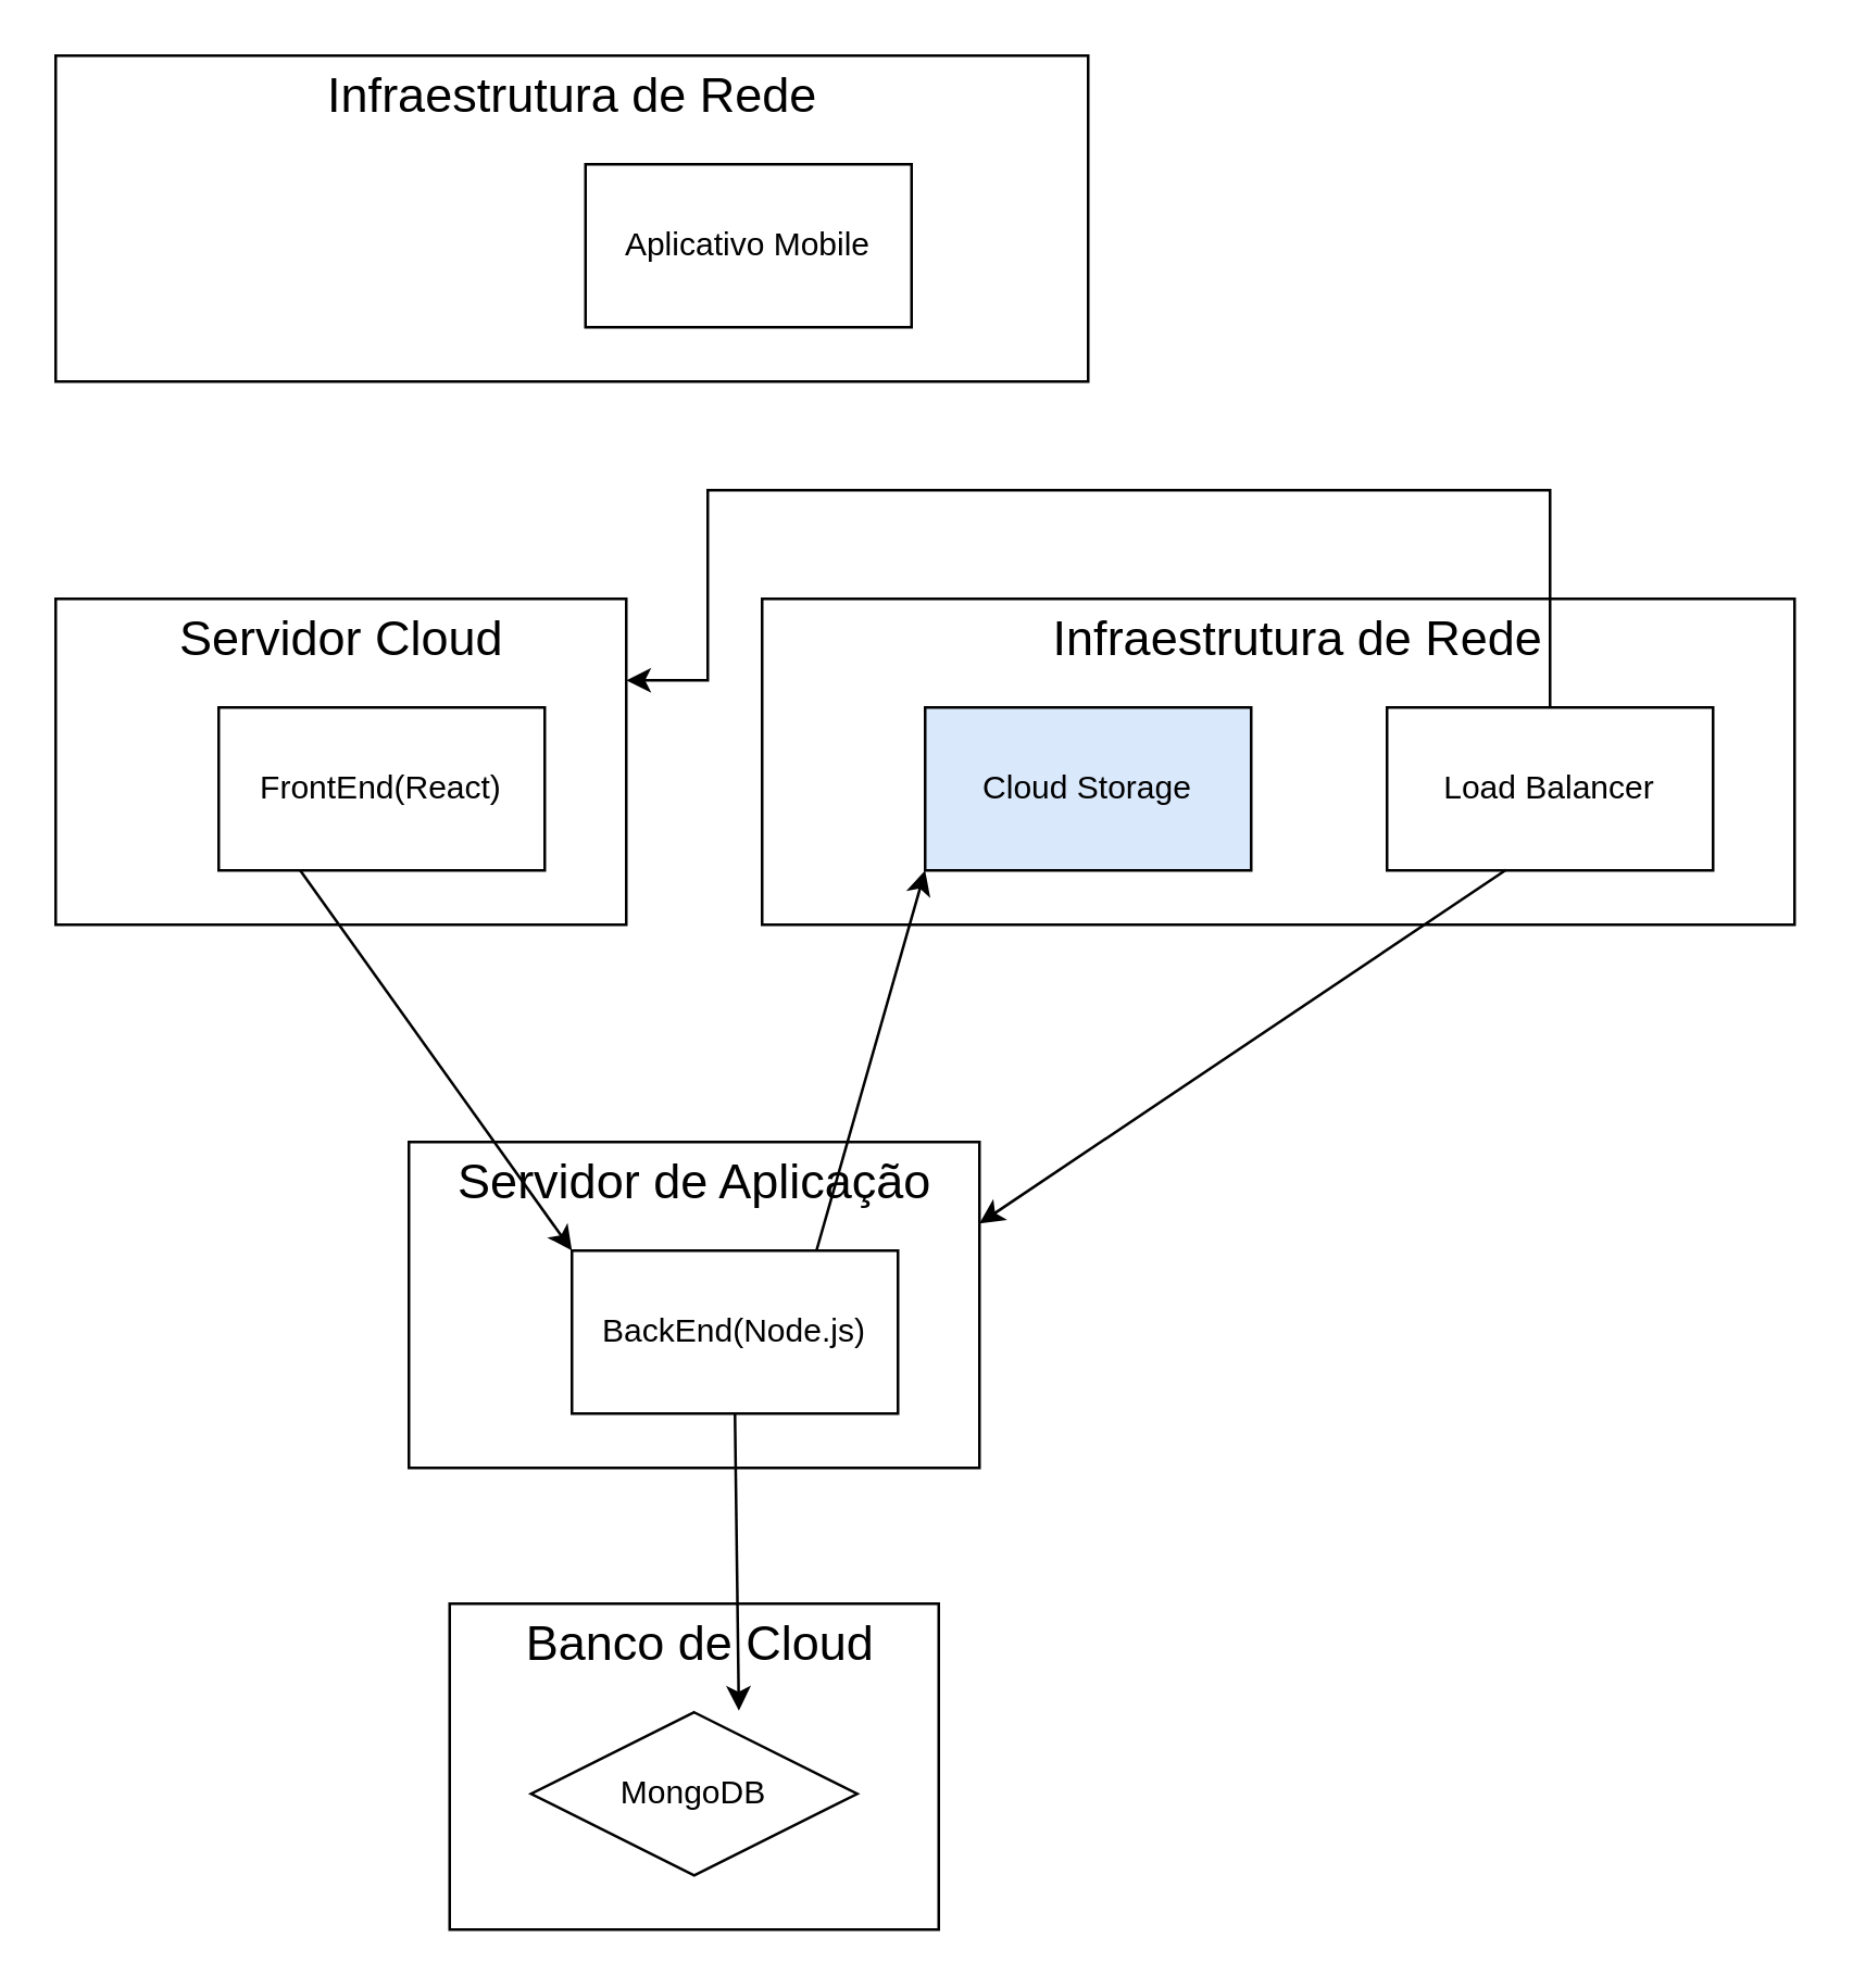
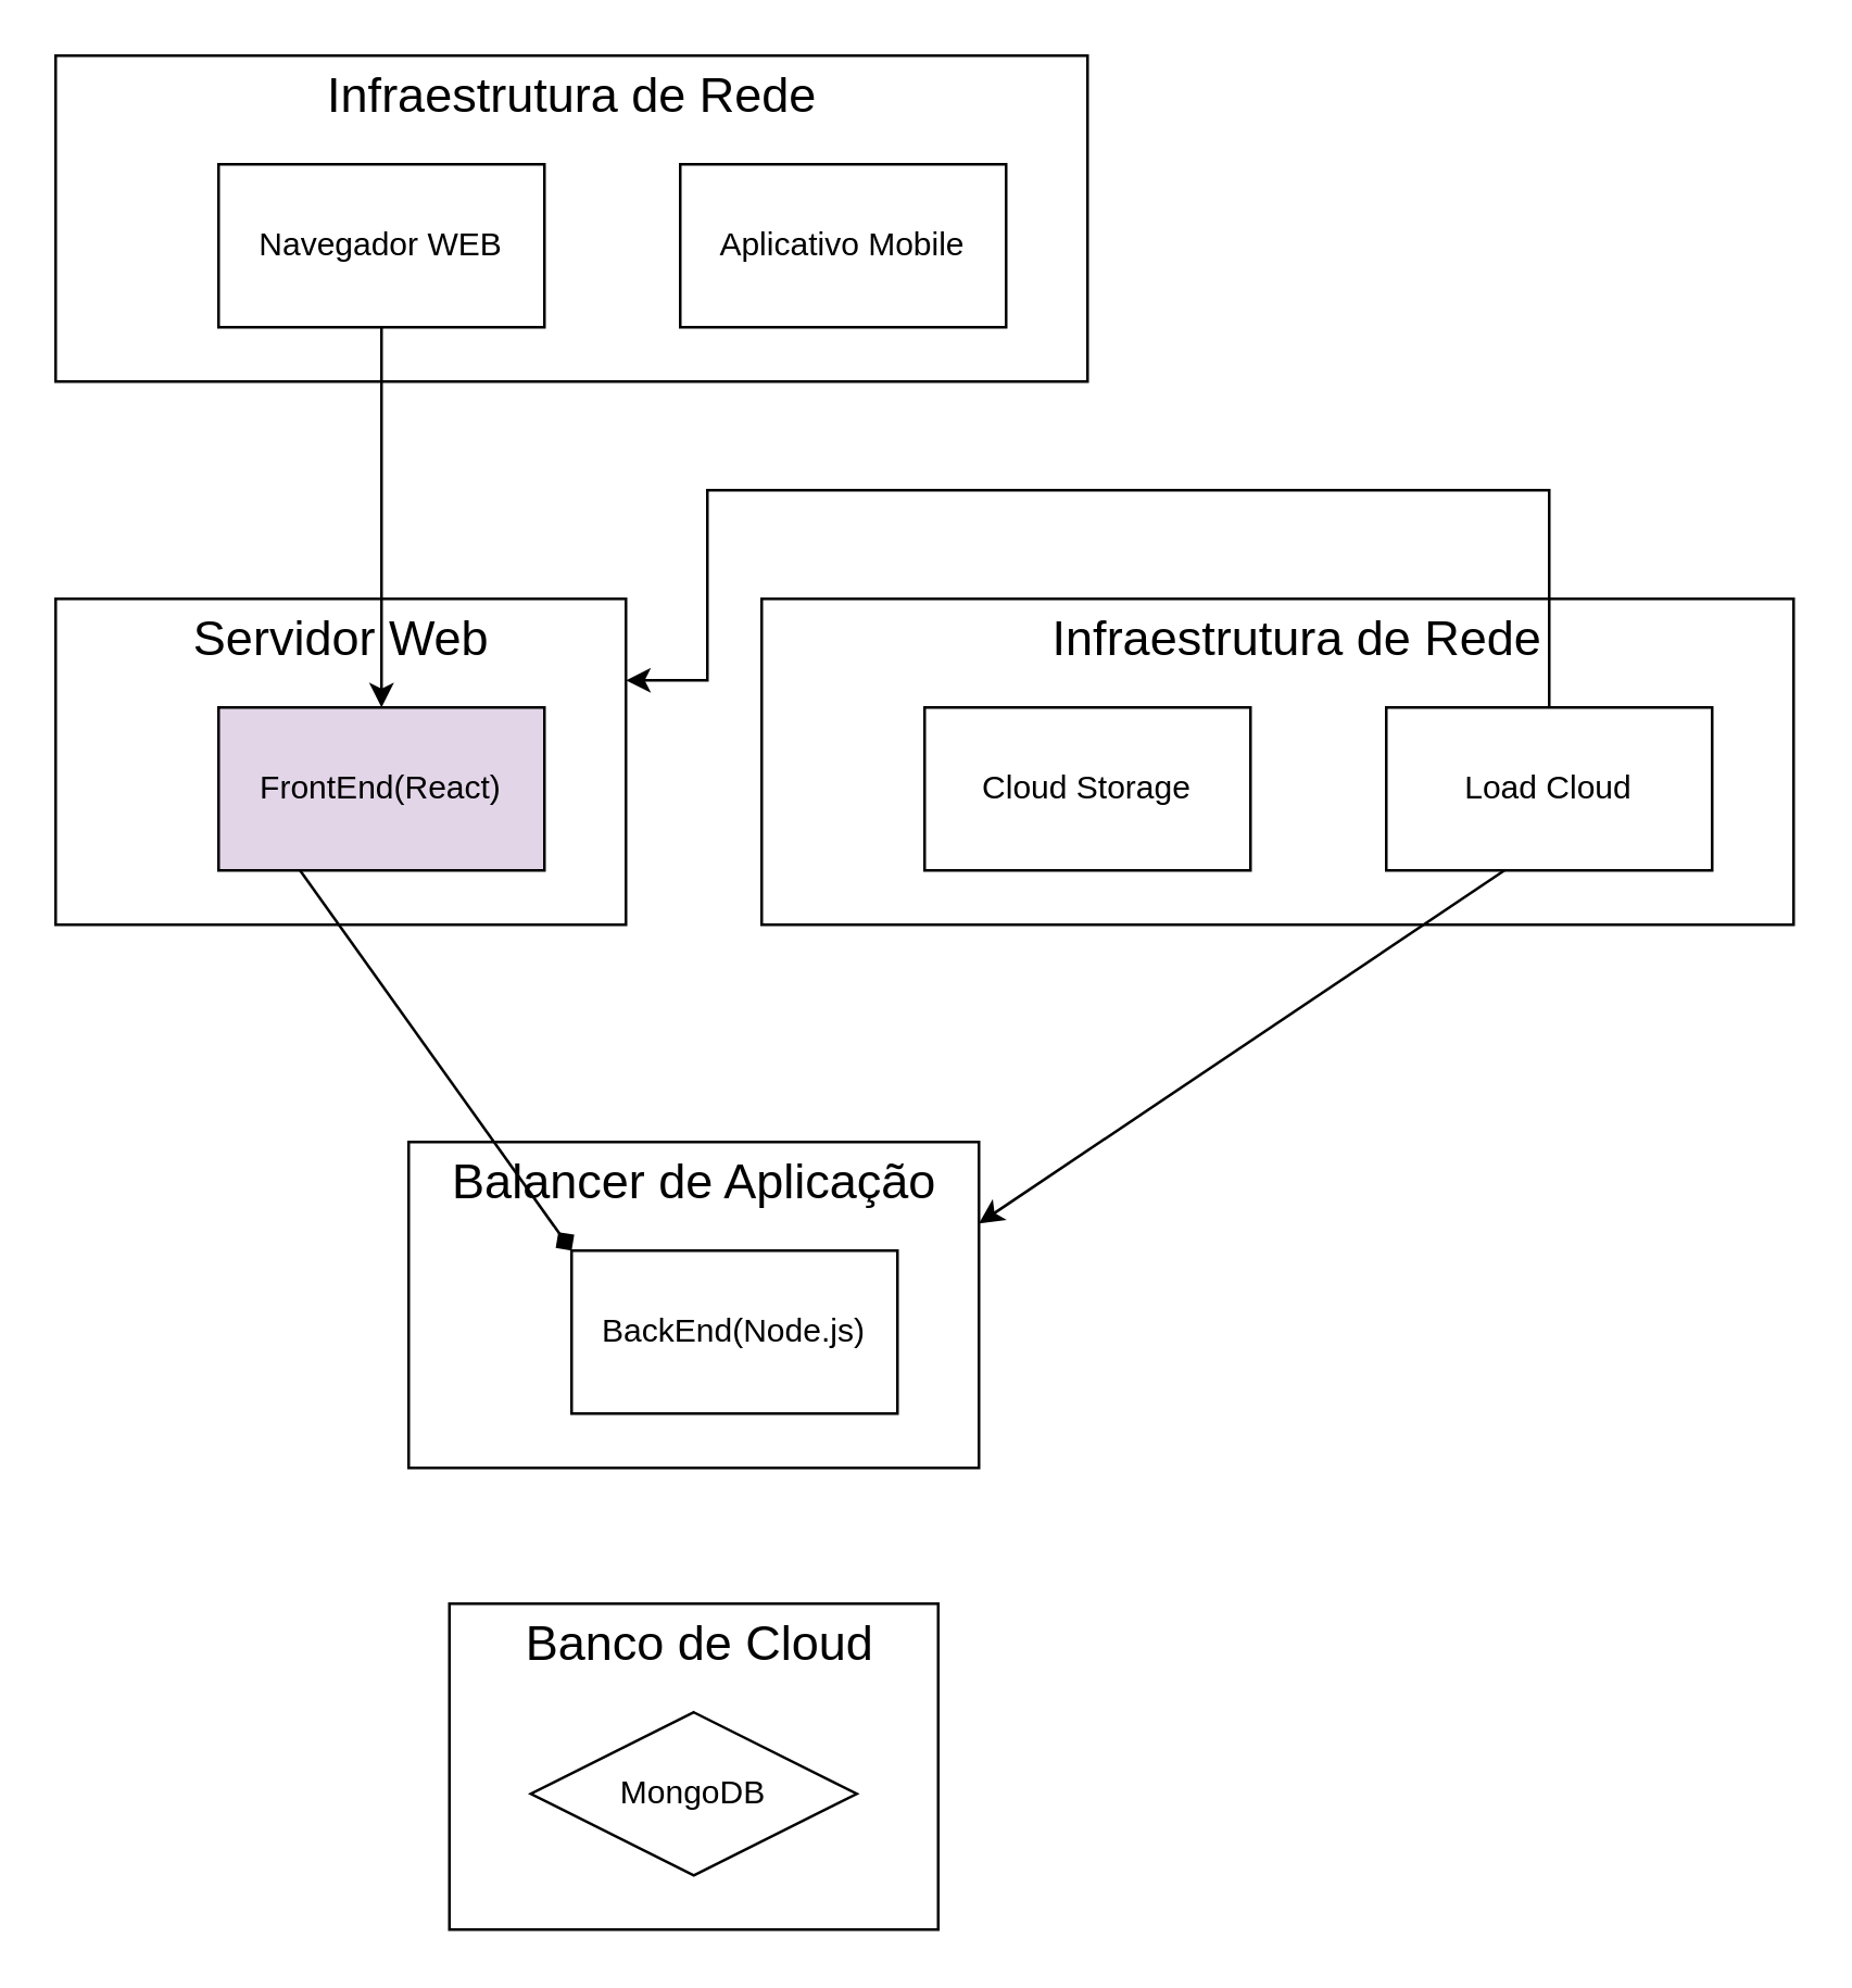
  <mxCell id="0" />
  <mxCell id="1" parent="0" />
  <mxCell id="2" value="" style="rounded=0;whiteSpace=wrap;html=1;" vertex="1" parent="1"><mxGeometry x="20" y="20" width="380" height="120" as="geometry" /></mxCell>
- <mxCell id="4" value="Aplicativo Mobile" style="rounded=0;whiteSpace=wrap;html=1;" vertex="1" parent="1"><mxGeometry x="215" y="60" width="120" height="60" as="geometry" /></mxCell>
+ <mxCell id="3" value="Navegador WEB" style="rounded=0;whiteSpace=wrap;html=1;" vertex="1" parent="1"><mxGeometry x="80" y="60" width="120" height="60" as="geometry" /></mxCell>
+ <mxCell id="4" value="Aplicativo Mobile" style="rounded=0;whiteSpace=wrap;html=1;" vertex="1" parent="1"><mxGeometry x="250" y="60" width="120" height="60" as="geometry" /></mxCell>
  <mxCell id="5" value="" style="rounded=0;whiteSpace=wrap;html=1;align=center;" vertex="1" parent="1"><mxGeometry x="280" y="220" width="380" height="120" as="geometry" /></mxCell>
- <mxCell id="6" value="Cloud Storage" style="rounded=0;whiteSpace=wrap;html=1;fillColor=#dae8fc;" vertex="1" parent="1"><mxGeometry x="340" y="260" width="120" height="60" as="geometry" /></mxCell>
- <mxCell id="7" value="Load Balancer" style="rounded=0;whiteSpace=wrap;html=1;" vertex="1" parent="1"><mxGeometry x="510" y="260" width="120" height="60" as="geometry" /></mxCell>
+ <mxCell id="6" value="Cloud Storage" style="rounded=0;whiteSpace=wrap;html=1;" vertex="1" parent="1"><mxGeometry x="340" y="260" width="120" height="60" as="geometry" /></mxCell>
+ <mxCell id="7" value="Load Cloud" style="rounded=0;whiteSpace=wrap;html=1;" vertex="1" parent="1"><mxGeometry x="510" y="260" width="120" height="60" as="geometry" /></mxCell>
  <mxCell id="8" value="" style="rounded=0;whiteSpace=wrap;html=1;" vertex="1" parent="1"><mxGeometry x="20" y="220" width="210" height="120" as="geometry" /></mxCell>
- <mxCell id="9" value="FrontEnd(React)" style="rounded=0;whiteSpace=wrap;html=1;" vertex="1" parent="1"><mxGeometry x="80" y="260" width="120" height="60" as="geometry" /></mxCell>
+ <mxCell id="9" value="FrontEnd(React)" style="rounded=0;whiteSpace=wrap;html=1;fillColor=#e1d5e7;" vertex="1" parent="1"><mxGeometry x="80" y="260" width="120" height="60" as="geometry" /></mxCell>
  <mxCell id="10" value="" style="rounded=0;whiteSpace=wrap;html=1;" vertex="1" parent="1"><mxGeometry x="150" y="420" width="210" height="120" as="geometry" /></mxCell>
  <mxCell id="11" value="BackEnd(Node.js)" style="rounded=0;whiteSpace=wrap;html=1;" vertex="1" parent="1"><mxGeometry x="210" y="460" width="120" height="60" as="geometry" /></mxCell>
  <mxCell id="12" value="" style="rounded=0;whiteSpace=wrap;html=1;" vertex="1" parent="1"><mxGeometry x="165" y="590" width="180" height="120" as="geometry" /></mxCell>
  <mxCell id="13" value="MongoDB" style="rhombus;whiteSpace=wrap;html=1;" vertex="1" parent="1"><mxGeometry x="195" y="630" width="120" height="60" as="geometry" /></mxCell>
  <mxCell id="14" value="&lt;font style=&quot;font-size: 18px;&quot;&gt;Infraestrutura de Rede&lt;/font&gt;" style="text;html=1;align=center;verticalAlign=middle;whiteSpace=wrap;rounded=0;" vertex="1" parent="1"><mxGeometry x="385" y="220" width="185" height="30" as="geometry" /></mxCell>
  <mxCell id="15" value="&lt;font style=&quot;font-size: 18px;&quot;&gt;Infraestrutura de Rede&lt;/font&gt;" style="text;html=1;align=center;verticalAlign=middle;whiteSpace=wrap;rounded=0;" vertex="1" parent="1"><mxGeometry x="117.5" y="20" width="185" height="30" as="geometry" /></mxCell>
- <mxCell id="16" value="&lt;font style=&quot;font-size: 18px;&quot;&gt;Servidor Cloud&lt;/font&gt;" style="text;html=1;align=center;verticalAlign=middle;whiteSpace=wrap;rounded=0;" vertex="1" parent="1"><mxGeometry x="32.5" y="220" width="185" height="30" as="geometry" /></mxCell>
- <mxCell id="17" value="&lt;font style=&quot;font-size: 18px;&quot;&gt;Servidor de Aplicação&lt;/font&gt;" style="text;html=1;align=center;verticalAlign=middle;whiteSpace=wrap;rounded=0;" vertex="1" parent="1"><mxGeometry x="162.5" y="420" width="185" height="30" as="geometry" /></mxCell>
+ <mxCell id="16" value="&lt;font style=&quot;font-size: 18px;&quot;&gt;Servidor Web&lt;/font&gt;" style="text;html=1;align=center;verticalAlign=middle;whiteSpace=wrap;rounded=0;" vertex="1" parent="1"><mxGeometry x="32.5" y="220" width="185" height="30" as="geometry" /></mxCell>
+ <mxCell id="17" value="&lt;font style=&quot;font-size: 18px;&quot;&gt;Balancer de Aplicação&lt;/font&gt;" style="text;html=1;align=center;verticalAlign=middle;whiteSpace=wrap;rounded=0;" vertex="1" parent="1"><mxGeometry x="162.5" y="420" width="185" height="30" as="geometry" /></mxCell>
  <mxCell id="18" value="&lt;font style=&quot;font-size: 18px;&quot;&gt;Banco de Cloud&lt;/font&gt;" style="text;html=1;align=center;verticalAlign=middle;whiteSpace=wrap;rounded=0;" vertex="1" parent="1"><mxGeometry x="165" y="590" width="185" height="30" as="geometry" /></mxCell>
- <mxCell id="19" value="" style="endArrow=classic;html=1;rounded=0;exitX=0.5;exitY=1;exitDx=0;exitDy=0;entryX=0.637;entryY=-0.01;entryDx=0;entryDy=0;entryPerimeter=0;" edge="1" parent="1" source="11" target="13"><mxGeometry width="50" height="50" relative="1" as="geometry"><mxPoint x="330" y="520" as="sourcePoint" /><mxPoint x="380" y="470" as="targetPoint" /></mxGeometry></mxCell>
- <mxCell id="20" value="" style="endArrow=classic;html=1;rounded=0;exitX=0.75;exitY=0;exitDx=0;exitDy=0;entryX=0;entryY=1;entryDx=0;entryDy=0;" edge="1" parent="1" source="11" target="6"><mxGeometry width="50" height="50" relative="1" as="geometry"><mxPoint x="280" y="510" as="sourcePoint" /><mxPoint x="281" y="619" as="targetPoint" /><Array as="points" /></mxGeometry></mxCell>
  <mxCell id="21" value="" style="endArrow=classic;html=1;rounded=0;exitX=0.365;exitY=0.997;exitDx=0;exitDy=0;entryX=1;entryY=0.25;entryDx=0;entryDy=0;exitPerimeter=0;" edge="1" parent="1" source="7" target="10"><mxGeometry width="50" height="50" relative="1" as="geometry"><mxPoint x="310" y="450" as="sourcePoint" /><mxPoint x="350" y="330" as="targetPoint" /><Array as="points" /></mxGeometry></mxCell>
- <mxCell id="22" value="" style="endArrow=classic;html=1;rounded=0;exitX=0.25;exitY=1;exitDx=0;exitDy=0;entryX=0;entryY=0;entryDx=0;entryDy=0;" edge="1" parent="1" source="9" target="11"><mxGeometry width="50" height="50" relative="1" as="geometry"><mxPoint x="310" y="470" as="sourcePoint" /><mxPoint x="350" y="330" as="targetPoint" /><Array as="points" /></mxGeometry></mxCell>
+ <mxCell id="22" value="" style="endArrow=diamond;html=1;rounded=0;exitX=0.25;exitY=1;exitDx=0;exitDy=0;entryX=0;entryY=0;entryDx=0;entryDy=0;" edge="1" parent="1" source="9" target="11"><mxGeometry width="50" height="50" relative="1" as="geometry"><mxPoint x="310" y="470" as="sourcePoint" /><mxPoint x="350" y="330" as="targetPoint" /><Array as="points" /></mxGeometry></mxCell>
+ <mxCell id="23" value="" style="endArrow=classic;html=1;rounded=0;exitX=0.5;exitY=1;exitDx=0;exitDy=0;entryX=0.5;entryY=0;entryDx=0;entryDy=0;" edge="1" parent="1" source="3" target="9"><mxGeometry width="50" height="50" relative="1" as="geometry"><mxPoint x="330" y="490" as="sourcePoint" /><mxPoint x="370" y="350" as="targetPoint" /><Array as="points" /></mxGeometry></mxCell>
  <mxCell id="24" value="" style="endArrow=classic;html=1;rounded=0;exitX=0.5;exitY=0;exitDx=0;exitDy=0;entryX=1;entryY=0.25;entryDx=0;entryDy=0;" edge="1" parent="1" source="7" target="8"><mxGeometry width="50" height="50" relative="1" as="geometry"><mxPoint x="340" y="500" as="sourcePoint" /><mxPoint x="380" y="360" as="targetPoint" /><Array as="points"><mxPoint x="570" y="180" /><mxPoint x="400" y="180" /><mxPoint x="300" y="180" /><mxPoint x="260" y="180" /><mxPoint x="260" y="250" /></Array></mxGeometry></mxCell>
